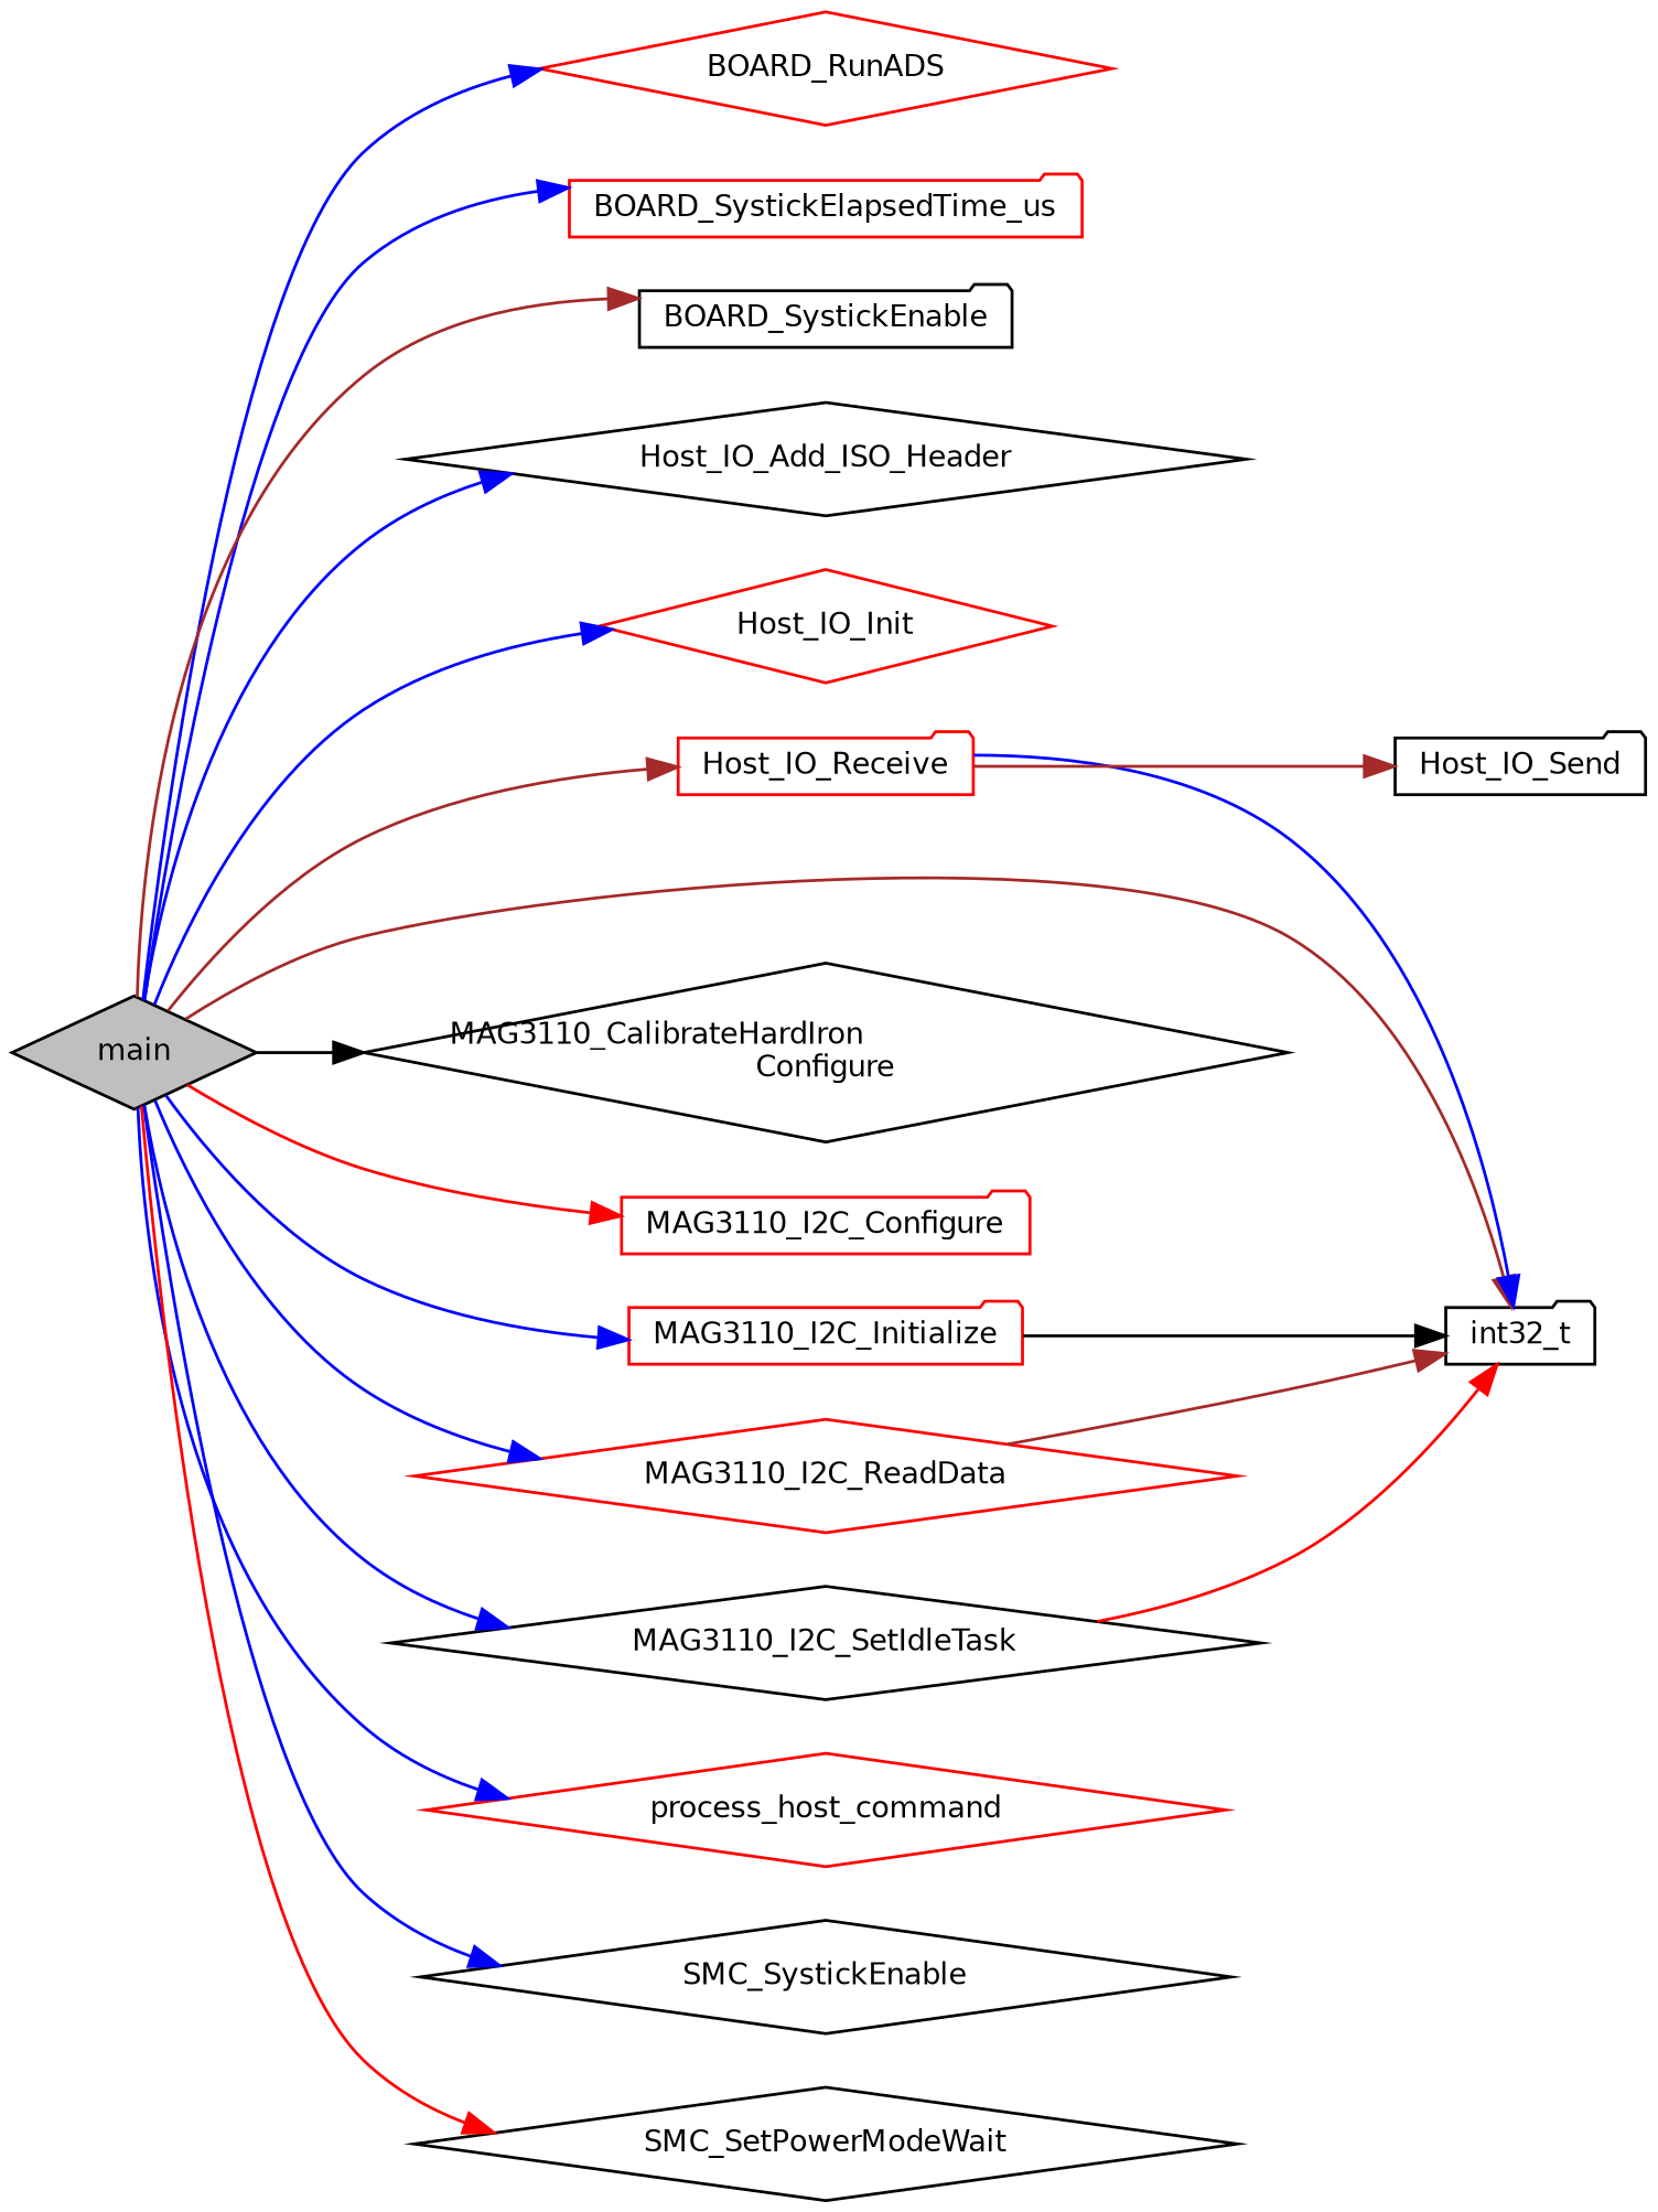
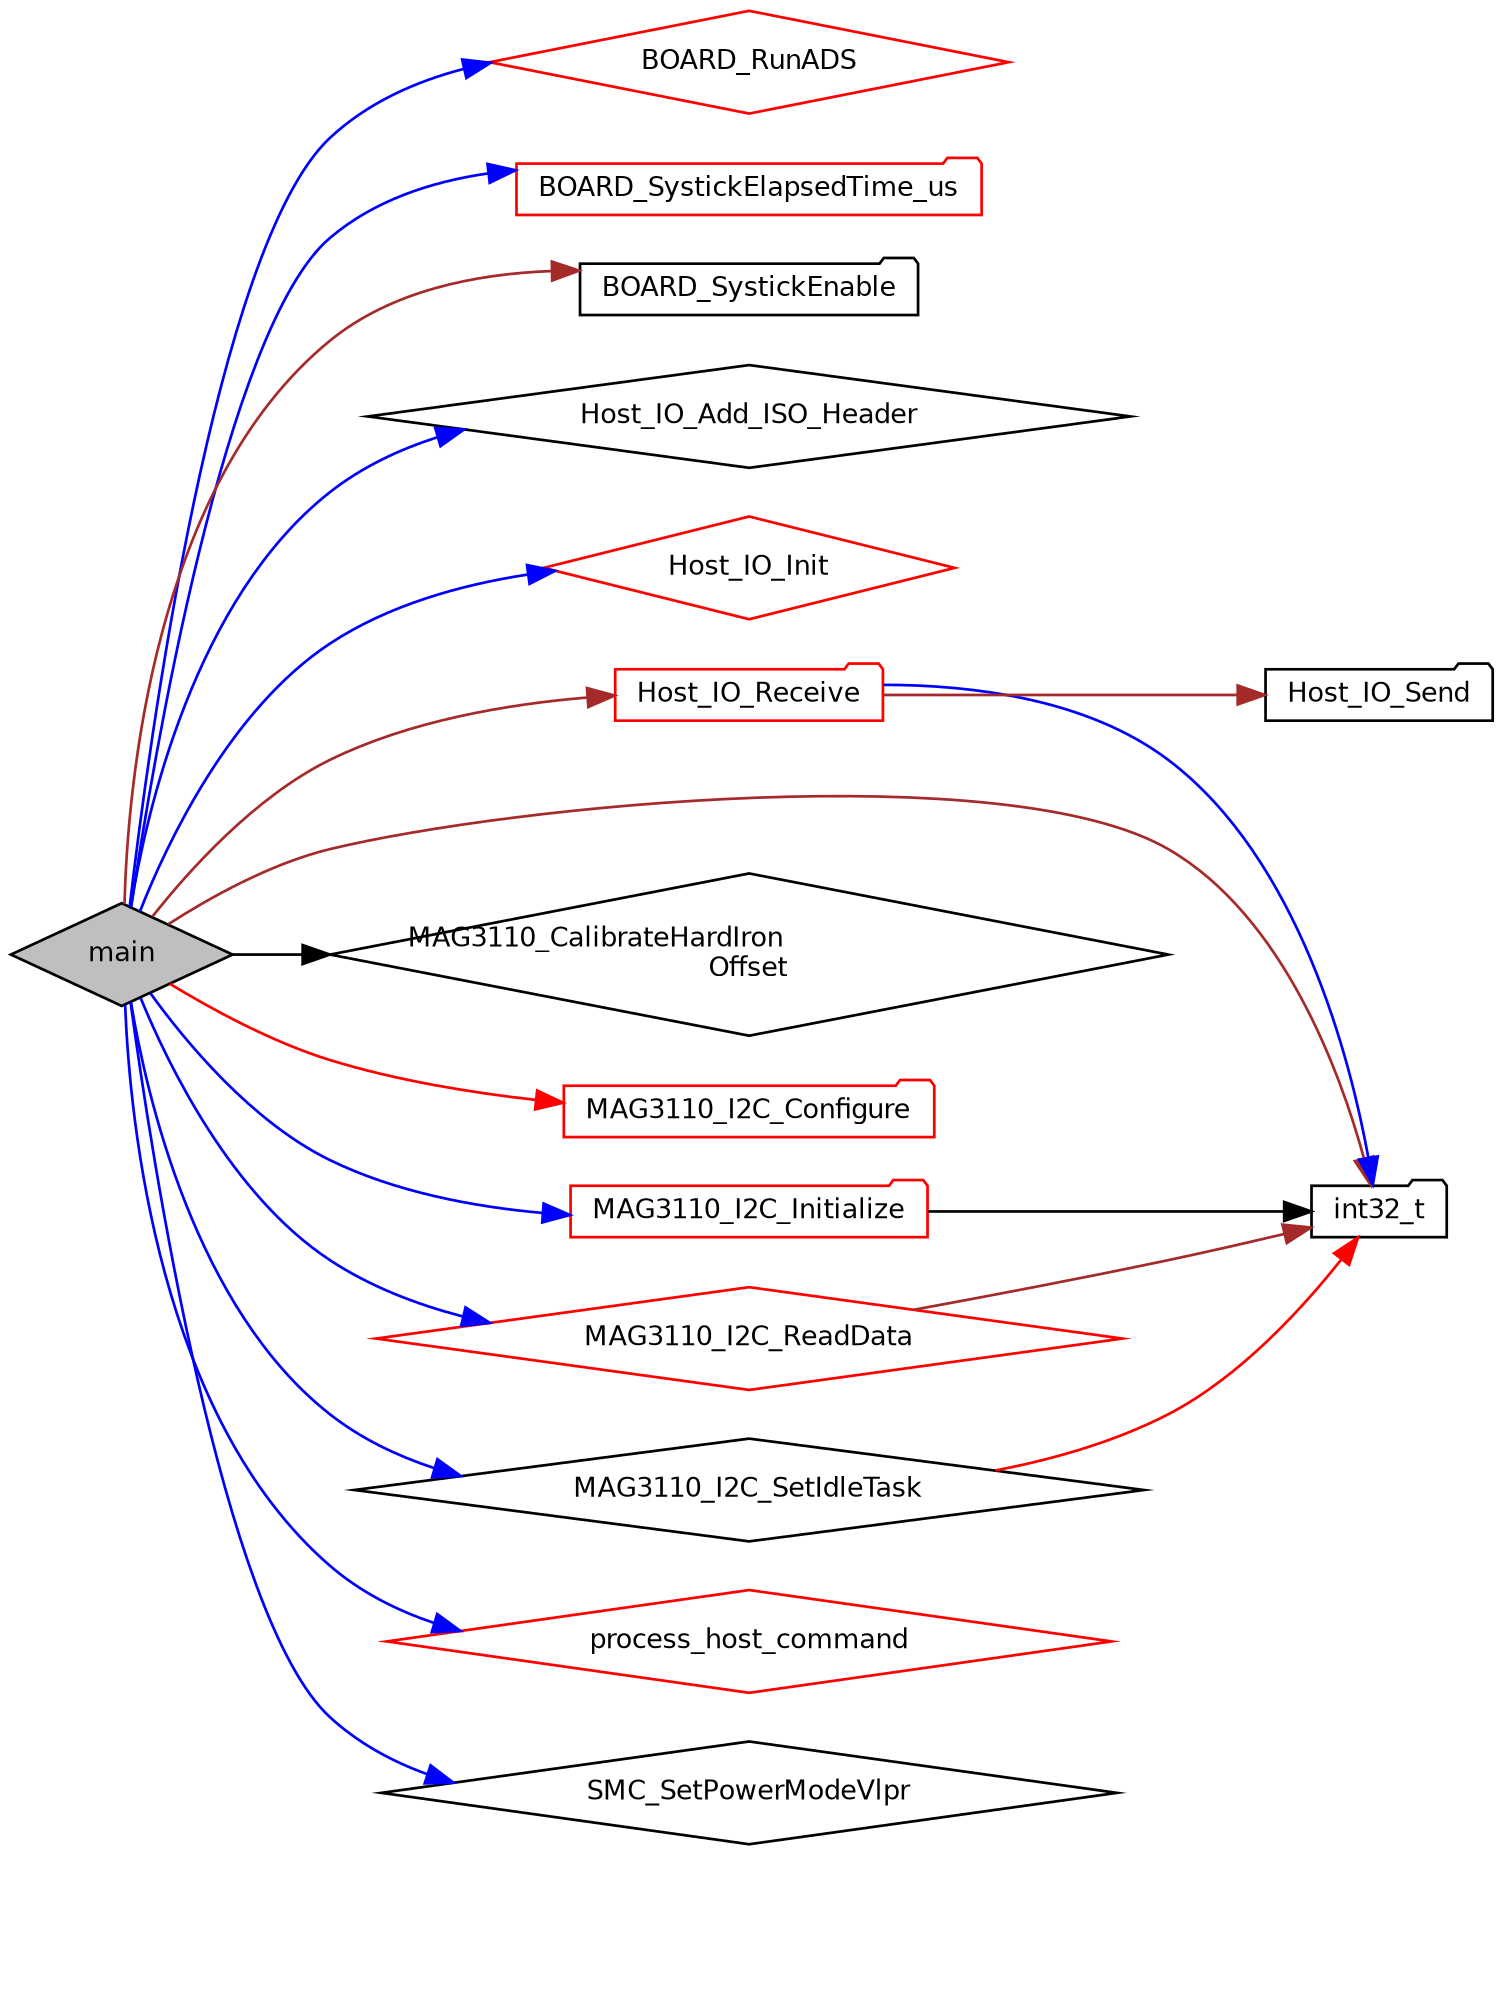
  digraph {
    rankdir=LR
    node [color=black fillcolor=white fontname=Helvetica fontsize=10 shape=diamond style=filled]
    edge [color=blue fontname=Helvetica fontsize=10 labelfontname=Helvetica labelfontsize=10 style=solid]
    n1 [fillcolor=grey75 fontcolor=black height=0.2 label=main width=0.4]
    n2 [color=red height=0.2 label=BOARD_RunADS width=0.4]
    n3 [color=red height=0.2 label=BOARD_SystickElapsedTime_us shape=folder width=0.4]
    n4 [height=0.2 label=BOARD_SystickEnable shape=folder width=0.4]
    n5 [height=0.2 label=Host_IO_Add_ISO_Header width=0.4]
    n6 [color=red height=0.2 label=Host_IO_Init width=0.4]
    n7 [color=red height=0.2 label=Host_IO_Receive shape=folder width=0.4]
    n8 [height=0.2 label=int32_t shape=folder width=0.4]
-   n9 [height=0.2 label="MAG3110_CalibrateHardIron\lConfigure" width=0.4]
+   n9 [height=0.2 label="MAG3110_CalibrateHardIron\lOffset" width=0.4]
    n10 [color=red height=0.2 label=MAG3110_I2C_Configure shape=folder width=0.4]
    n11 [color=red height=0.2 label=MAG3110_I2C_Initialize shape=folder width=0.4]
    n12 [color=red height=0.2 label=MAG3110_I2C_ReadData width=0.4]
    n13 [height=0.2 label=MAG3110_I2C_SetIdleTask width=0.4]
    n14 [color=red height=0.2 label=process_host_command width=0.4]
-   n15 [height=0.2 label=SMC_SystickEnable width=0.4]
-   n16 [height=0.2 label=SMC_SetPowerModeWait width=0.4]
+   n15 [height=0.2 label=SMC_SetPowerModeVlpr width=0.4]
    n17 [height=0.2 label=Host_IO_Send shape=folder width=0.4]
    n1 -> n2
    n1 -> n3
    n1 -> n4 [color=brown]
    n1 -> n5
    n1 -> n6
    n1 -> n7 [color=brown]
    n1 -> n8 [color=brown]
    n1 -> n9 [color=black]
    n1 -> n10 [color=red]
    n1 -> n11
    n1 -> n12
    n1 -> n13
    n1 -> n14
    n1 -> n15
-   n1 -> n16 [color=red]
    n7 -> n8
    n7 -> n17 [color=brown]
    n11 -> n8 [color=black]
    n12 -> n8 [color=brown]
    n13 -> n8 [color=red]
  }
